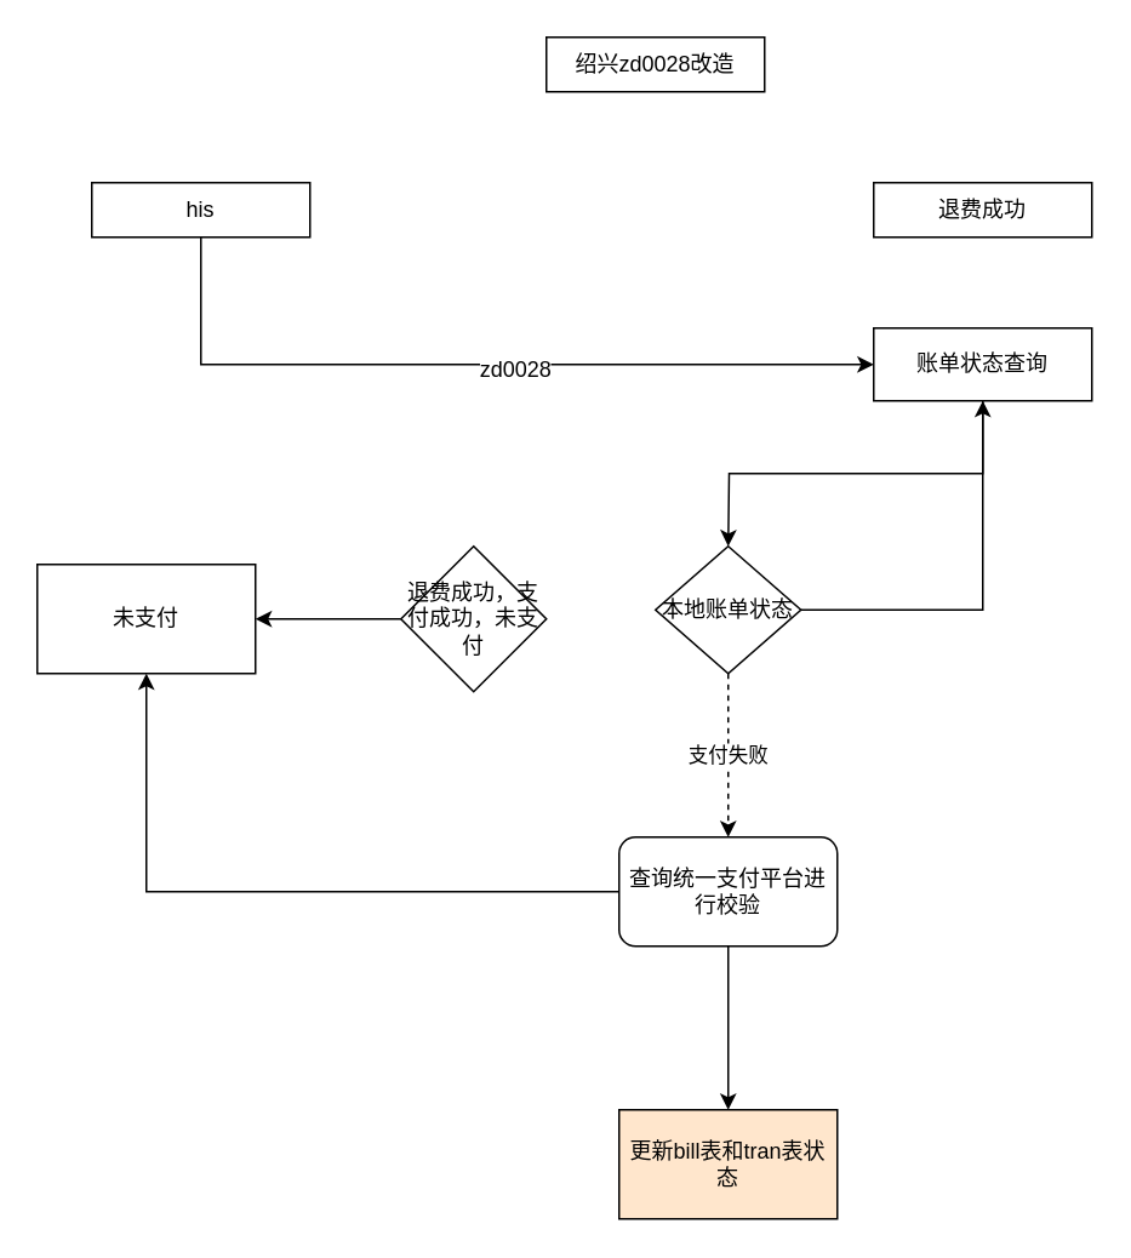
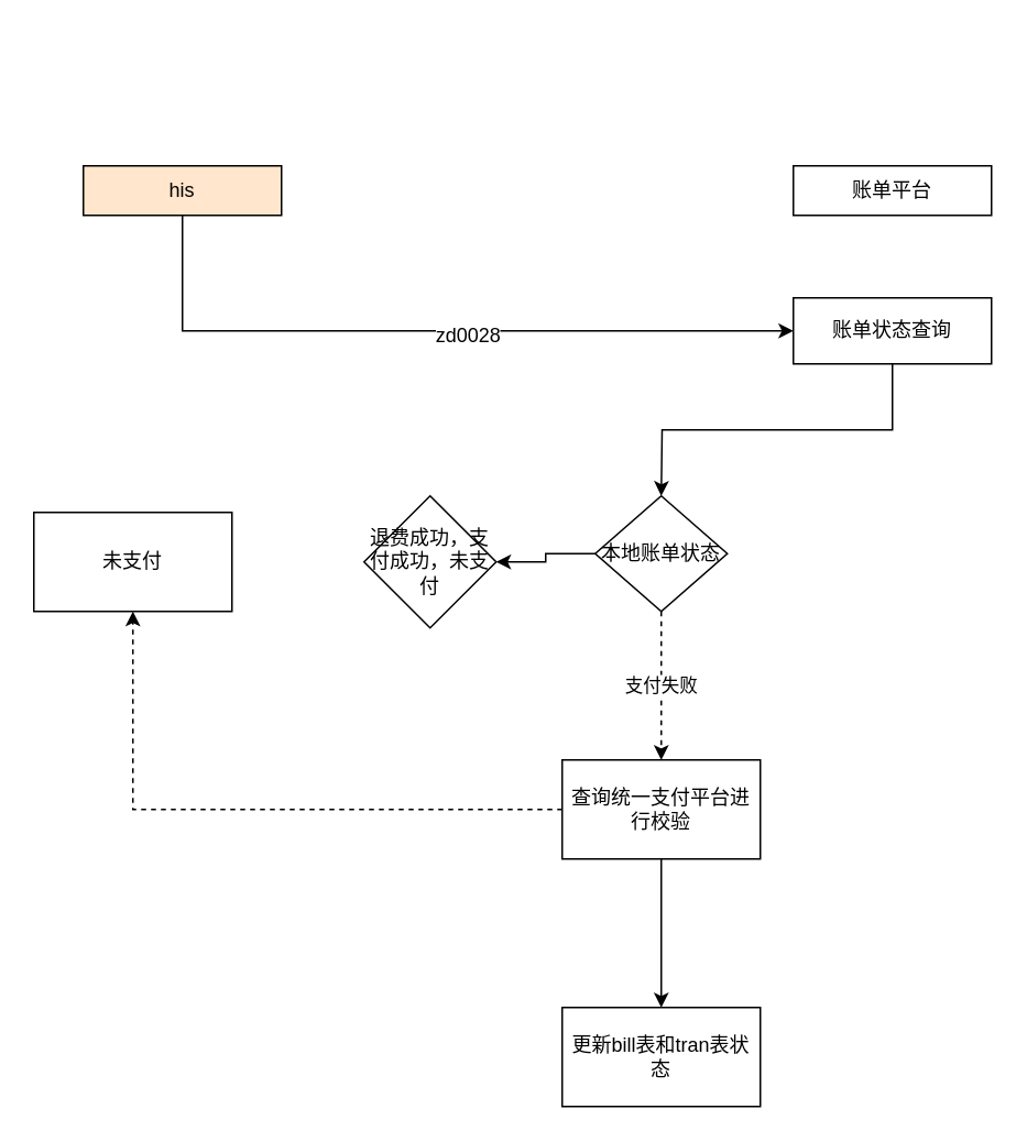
  <mxCell id="0" />
  <mxCell id="1" parent="0" />
- <mxCell id="2" value="绍兴zd0028改造" style="rounded=0;whiteSpace=wrap;html=1;" vertex="1" parent="1"><mxGeometry x="300" y="20" width="120" height="30" as="geometry" /></mxCell>
  <mxCell id="3" style="edgeStyle=orthogonalEdgeStyle;rounded=0;orthogonalLoop=1;jettySize=auto;html=1;exitX=0.5;exitY=1;exitDx=0;exitDy=0;entryX=0;entryY=0.5;entryDx=0;entryDy=0;" edge="1" parent="1" source="5" target="8"><mxGeometry relative="1" as="geometry" /></mxCell>
  <mxCell id="4" value="zd0028" style="text;html=1;resizable=0;points=[];align=center;verticalAlign=middle;labelBackgroundColor=#ffffff;" vertex="1" connectable="0" parent="3"><mxGeometry x="0.098" y="-2" relative="1" as="geometry"><mxPoint as="offset" /></mxGeometry></mxCell>
- <mxCell id="5" value="his" style="rounded=0;whiteSpace=wrap;html=1;" vertex="1" parent="1"><mxGeometry x="50" y="100" width="120" height="30" as="geometry" /></mxCell>
- <mxCell id="6" value="退费成功" style="rounded=0;whiteSpace=wrap;html=1;" vertex="1" parent="1"><mxGeometry x="480" y="100" width="120" height="30" as="geometry" /></mxCell>
+ <mxCell id="5" value="his" style="rounded=0;whiteSpace=wrap;html=1;fillColor=#ffe6cc;" vertex="1" parent="1"><mxGeometry x="50" y="100" width="120" height="30" as="geometry" /></mxCell>
+ <mxCell id="6" value="账单平台" style="rounded=0;whiteSpace=wrap;html=1;" vertex="1" parent="1"><mxGeometry x="480" y="100" width="120" height="30" as="geometry" /></mxCell>
  <mxCell id="7" style="edgeStyle=orthogonalEdgeStyle;rounded=0;orthogonalLoop=1;jettySize=auto;html=1;exitX=0.5;exitY=1;exitDx=0;exitDy=0;entryX=0.5;entryY=0;entryDx=0;entryDy=0;" edge="1" parent="1" source="8"><mxGeometry relative="1" as="geometry"><mxPoint x="400" y="300" as="targetPoint" /></mxGeometry></mxCell>
  <mxCell id="8" value="账单状态查询" style="rounded=0;whiteSpace=wrap;html=1;" vertex="1" parent="1"><mxGeometry x="480" y="180" width="120" height="40" as="geometry" /></mxCell>
  <mxCell id="9" value="未支付" style="rounded=0;whiteSpace=wrap;html=1;" vertex="1" parent="1"><mxGeometry x="20" y="310" width="120" height="60" as="geometry" /></mxCell>
  <mxCell id="10" value="支付失败" style="edgeStyle=orthogonalEdgeStyle;rounded=0;orthogonalLoop=1;jettySize=auto;html=1;entryX=0.5;entryY=0;entryDx=0;entryDy=0;dashed=1;" edge="1" parent="1" source="12" target="17"><mxGeometry relative="1" as="geometry" /></mxCell>
- <mxCell id="11" style="edgeStyle=orthogonalEdgeStyle;rounded=0;orthogonalLoop=1;jettySize=auto;html=1;" edge="1" parent="1" source="12" target="8"><mxGeometry relative="1" as="geometry" /></mxCell>
+ <mxCell id="11" style="edgeStyle=orthogonalEdgeStyle;rounded=0;orthogonalLoop=1;jettySize=auto;html=1;entryX=1;entryY=0.5;entryDx=0;entryDy=0;" edge="1" parent="1" source="12" target="14"><mxGeometry relative="1" as="geometry" /></mxCell>
  <mxCell id="12" value="本地账单状态" style="rhombus;whiteSpace=wrap;html=1;" vertex="1" parent="1"><mxGeometry x="360" y="300" width="80" height="70" as="geometry" /></mxCell>
- <mxCell id="13" style="edgeStyle=orthogonalEdgeStyle;rounded=0;orthogonalLoop=1;jettySize=auto;html=1;entryX=1;entryY=0.5;entryDx=0;entryDy=0;" edge="1" parent="1" source="14" target="9"><mxGeometry relative="1" as="geometry" /></mxCell>
  <mxCell id="14" value="退费成功，支付成功，未支付" style="rhombus;whiteSpace=wrap;html=1;" vertex="1" parent="1"><mxGeometry x="220" y="300" width="80" height="80" as="geometry" /></mxCell>
- <mxCell id="15" style="edgeStyle=orthogonalEdgeStyle;rounded=0;orthogonalLoop=1;jettySize=auto;html=1;entryX=0.5;entryY=1;entryDx=0;entryDy=0;" edge="1" parent="1" source="17" target="9"><mxGeometry relative="1" as="geometry" /></mxCell>
+ <mxCell id="15" style="edgeStyle=orthogonalEdgeStyle;rounded=0;orthogonalLoop=1;jettySize=auto;html=1;entryX=0.5;entryY=1;entryDx=0;entryDy=0;dashed=1;" edge="1" parent="1" source="17" target="9"><mxGeometry relative="1" as="geometry" /></mxCell>
  <mxCell id="16" style="edgeStyle=orthogonalEdgeStyle;rounded=0;orthogonalLoop=1;jettySize=auto;html=1;entryX=0.5;entryY=0;entryDx=0;entryDy=0;" edge="1" parent="1" source="17" target="18"><mxGeometry relative="1" as="geometry" /></mxCell>
- <mxCell id="17" value="查询统一支付平台进行校验" style="whiteSpace=wrap;html=1;rounded=1;" vertex="1" parent="1"><mxGeometry x="340" y="460" width="120" height="60" as="geometry" /></mxCell>
- <mxCell id="18" value="更新bill表和tran表状态" style="rounded=0;whiteSpace=wrap;html=1;fillColor=#ffe6cc;" vertex="1" parent="1"><mxGeometry x="340" y="610" width="120" height="60" as="geometry" /></mxCell>
+ <mxCell id="17" value="查询统一支付平台进行校验" style="rounded=0;whiteSpace=wrap;html=1;" vertex="1" parent="1"><mxGeometry x="340" y="460" width="120" height="60" as="geometry" /></mxCell>
+ <mxCell id="18" value="更新bill表和tran表状态" style="rounded=0;whiteSpace=wrap;html=1;" vertex="1" parent="1"><mxGeometry x="340" y="610" width="120" height="60" as="geometry" /></mxCell>
